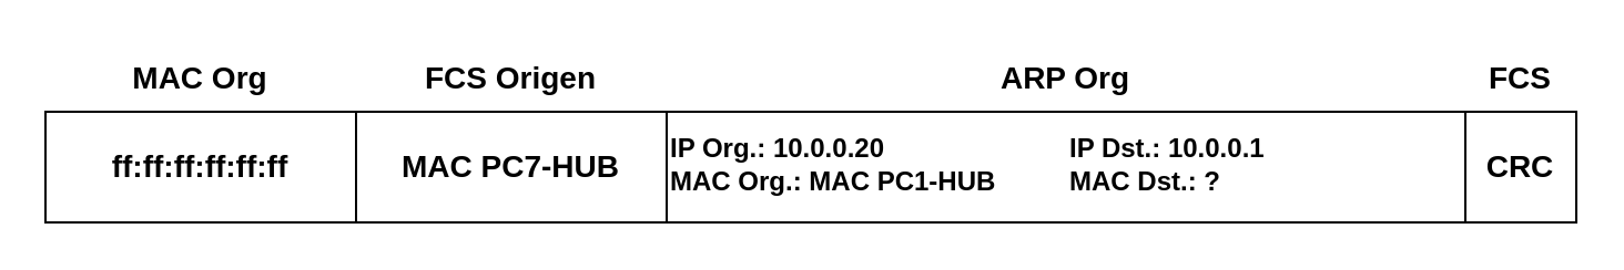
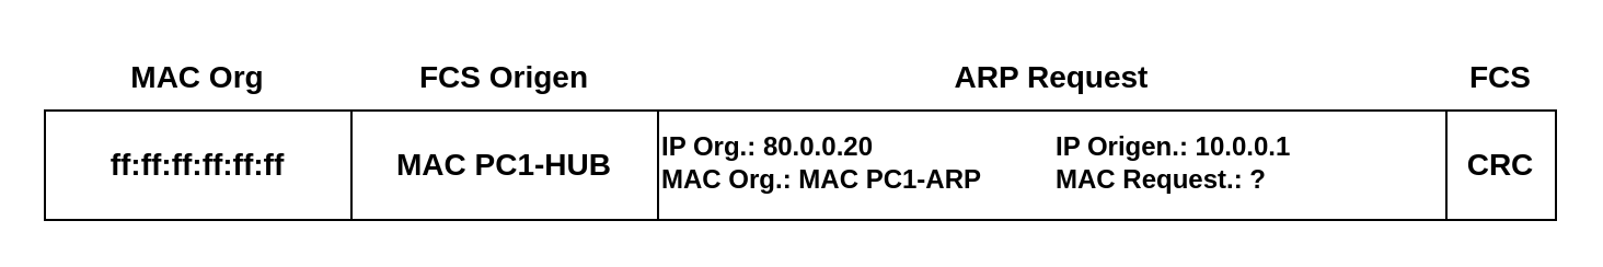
  <mxCell id="0" />
  <mxCell id="1" parent="0" />
  <mxCell id="2" value="" style="rounded=0;whiteSpace=wrap;html=1;" parent="1" vertex="1"><mxGeometry x="20" y="50" width="690" height="50" as="geometry" /></mxCell>
  <mxCell id="3" value="" style="endArrow=none;html=1;rounded=0;" parent="1" edge="1"><mxGeometry width="50" height="50" relative="1" as="geometry"><mxPoint x="160" y="100" as="sourcePoint" /><mxPoint x="160" y="50" as="targetPoint" /></mxGeometry></mxCell>
  <mxCell id="4" value="MAC Org" style="text;html=1;align=center;verticalAlign=middle;whiteSpace=wrap;rounded=0;fontStyle=1;fontSize=14;" parent="1" vertex="1"><mxGeometry x="20" y="20" width="140" height="30" as="geometry" /></mxCell>
  <mxCell id="5" value="" style="endArrow=none;html=1;rounded=0;" parent="1" edge="1"><mxGeometry width="50" height="50" relative="1" as="geometry"><mxPoint x="300" y="100" as="sourcePoint" /><mxPoint x="300" y="50" as="targetPoint" /></mxGeometry></mxCell>
  <mxCell id="6" value="FCS Origen" style="text;html=1;align=center;verticalAlign=middle;whiteSpace=wrap;rounded=0;fontStyle=1;fontSize=14;" parent="1" vertex="1"><mxGeometry x="160" y="20" width="140" height="30" as="geometry" /></mxCell>
  <mxCell id="7" value="ff:ff:ff:ff:ff:ff" style="text;html=1;align=center;verticalAlign=middle;whiteSpace=wrap;rounded=0;fontStyle=1;fontSize=14;" parent="1" vertex="1"><mxGeometry x="20" y="50" width="140" height="50" as="geometry" /></mxCell>
- <mxCell id="8" value="MAC PC7-HUB" style="text;html=1;align=center;verticalAlign=middle;whiteSpace=wrap;rounded=0;fontStyle=1;fontSize=14;" parent="1" vertex="1"><mxGeometry x="160" y="50" width="140" height="50" as="geometry" /></mxCell>
+ <mxCell id="8" value="MAC PC1-HUB" style="text;html=1;align=center;verticalAlign=middle;whiteSpace=wrap;rounded=0;fontStyle=1;fontSize=14;" parent="1" vertex="1"><mxGeometry x="160" y="50" width="140" height="50" as="geometry" /></mxCell>
  <mxCell id="9" value="" style="endArrow=none;html=1;rounded=0;" parent="1" edge="1"><mxGeometry width="50" height="50" relative="1" as="geometry"><mxPoint x="660" y="100" as="sourcePoint" /><mxPoint x="660" y="50" as="targetPoint" /></mxGeometry></mxCell>
  <mxCell id="10" value="CRC" style="text;html=1;align=center;verticalAlign=middle;whiteSpace=wrap;rounded=0;fontStyle=1;fontSize=14;" parent="1" vertex="1"><mxGeometry x="660" y="50" width="50" height="50" as="geometry" /></mxCell>
- <mxCell id="11" value="IP Org.: 10.0.0.20" style="text;html=1;align=left;verticalAlign=middle;whiteSpace=wrap;rounded=0;fontStyle=1;fontSize=12;" parent="1" vertex="1"><mxGeometry x="300" y="57" width="180" height="20" as="geometry" /></mxCell>
+ <mxCell id="11" value="IP Org.: 80.0.0.20" style="text;html=1;align=left;verticalAlign=middle;whiteSpace=wrap;rounded=0;fontStyle=1;fontSize=12;" parent="1" vertex="1"><mxGeometry x="300" y="57" width="180" height="20" as="geometry" /></mxCell>
  <mxCell id="12" value="FCS" style="text;html=1;align=center;verticalAlign=middle;whiteSpace=wrap;rounded=0;fontStyle=1;fontSize=14;" parent="1" vertex="1"><mxGeometry x="660" y="20" width="50" height="30" as="geometry" /></mxCell>
- <mxCell id="13" value="MAC Org.: MAC PC1-HUB" style="text;html=1;align=left;verticalAlign=middle;whiteSpace=wrap;rounded=0;fontStyle=1;fontSize=12;" parent="1" vertex="1"><mxGeometry x="300" y="72" width="180" height="20" as="geometry" /></mxCell>
- <mxCell id="14" value="IP Dst.: 10.0.0.1" style="text;html=1;align=left;verticalAlign=middle;whiteSpace=wrap;rounded=0;fontStyle=1;fontSize=12;" parent="1" vertex="1"><mxGeometry x="480" y="57" width="180" height="20" as="geometry" /></mxCell>
- <mxCell id="15" value="MAC Dst.: ?" style="text;html=1;align=left;verticalAlign=middle;whiteSpace=wrap;rounded=0;fontStyle=1;fontSize=12;" parent="1" vertex="1"><mxGeometry x="480" y="72" width="180" height="20" as="geometry" /></mxCell>
- <mxCell id="16" value="ARP Org" style="text;html=1;align=center;verticalAlign=middle;whiteSpace=wrap;rounded=0;fontStyle=1;fontSize=14;" parent="1" vertex="1"><mxGeometry x="300" y="20" width="360" height="30" as="geometry" /></mxCell>
+ <mxCell id="13" value="MAC Org.: MAC PC1-ARP" style="text;html=1;align=left;verticalAlign=middle;whiteSpace=wrap;rounded=0;fontStyle=1;fontSize=12;" parent="1" vertex="1"><mxGeometry x="300" y="72" width="180" height="20" as="geometry" /></mxCell>
+ <mxCell id="14" value="IP Origen.: 10.0.0.1" style="text;html=1;align=left;verticalAlign=middle;whiteSpace=wrap;rounded=0;fontStyle=1;fontSize=12;" parent="1" vertex="1"><mxGeometry x="480" y="57" width="180" height="20" as="geometry" /></mxCell>
+ <mxCell id="15" value="MAC Request.: ?" style="text;html=1;align=left;verticalAlign=middle;whiteSpace=wrap;rounded=0;fontStyle=1;fontSize=12;" parent="1" vertex="1"><mxGeometry x="480" y="72" width="180" height="20" as="geometry" /></mxCell>
+ <mxCell id="16" value="ARP Request" style="text;html=1;align=center;verticalAlign=middle;whiteSpace=wrap;rounded=0;fontStyle=1;fontSize=14;" parent="1" vertex="1"><mxGeometry x="300" y="20" width="360" height="30" as="geometry" /></mxCell>
